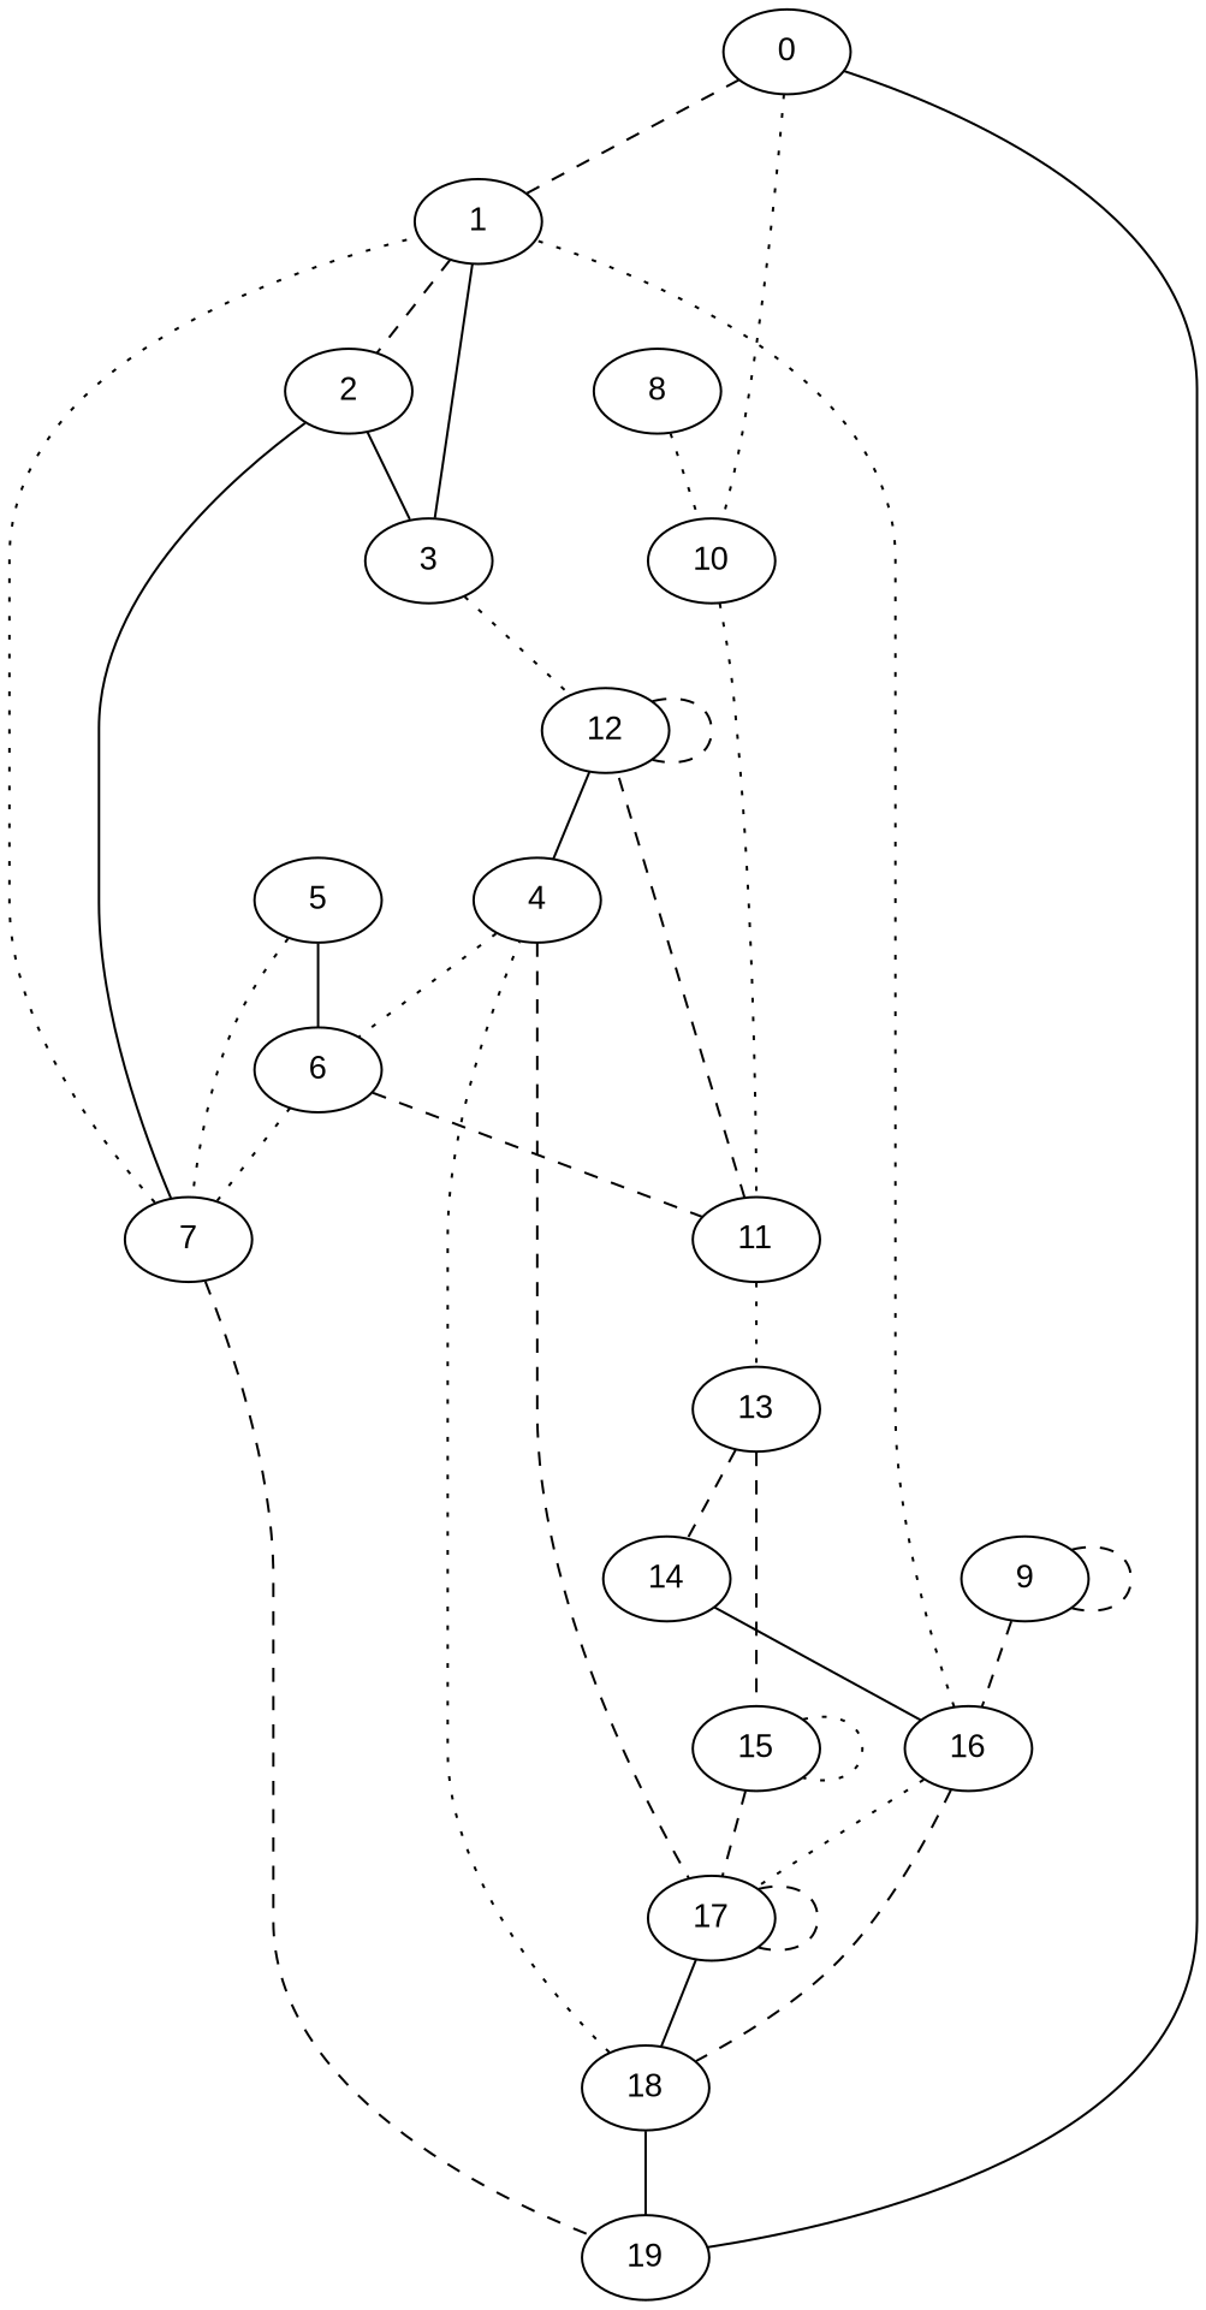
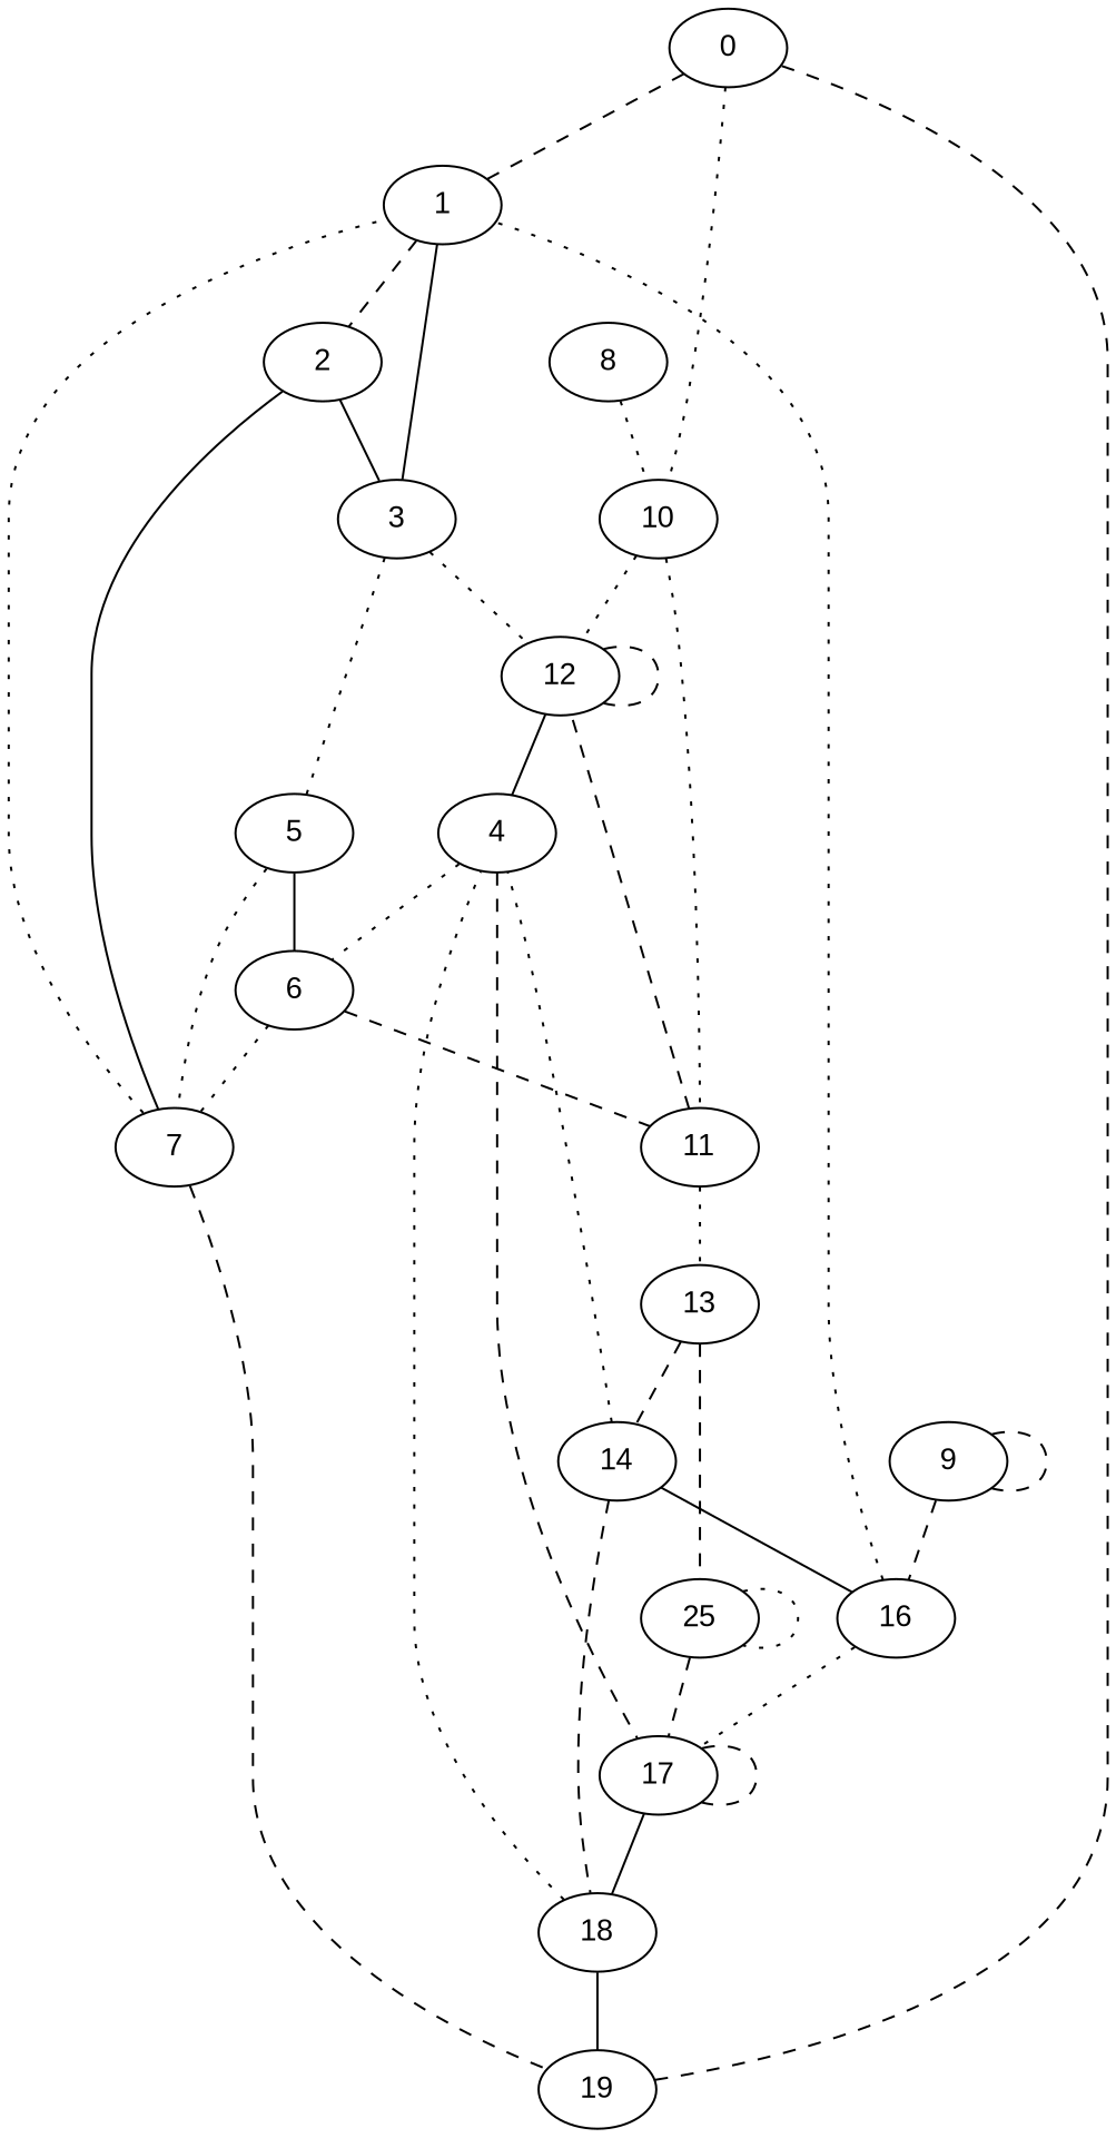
  graph {
    fontname="Liberation Sans"
    node [fontname="Liberation Sans"]
    edge [fontname="Liberation Sans" style=dotted]
    0
    1
    10
    2
    3
    12
    11
    7
    5
    4
    13
    19
    6
    17
    18
    14
-   15
+   15 [label=25]
    8
    9
    16
    0 -- 1 [style=dashed]
    0 -- 10
    1 -- 2 [style=dashed]
    1 -- 3 [style=solid]
+   10 -- 12
    10 -- 11
    2 -- 3 [style=solid]
    2 -- 7 [style=solid]
    3 -- 12
+   3 -- 5
    12 -- 12 [style=dashed]
    12 -- 4 [style=solid]
    11 -- 12 [style=dashed]
    11 -- 13
    7 -- 1
    7 -- 19 [style=dashed]
    5 -- 7
    5 -- 6 [style=solid]
    4 -- 6
    4 -- 17 [style=dashed]
    13 -- 14 [style=dashed]
    13 -- 15 [style=dashed]
-   19 -- 0 [style=solid]
+   19 -- 0 [style=dashed]
    6 -- 11 [style=dashed]
    6 -- 7
    17 -- 17 [style=dashed]
    17 -- 18 [style=solid]
    18 -- 4
    18 -- 19 [style=solid]
+   14 -- 4
    14 -- 16 [style=solid]
    15 -- 17 [style=dashed]
    15 -- 15
    8 -- 10
    9 -- 9 [style=dashed]
    9 -- 16 [style=dashed]
    16 -- 1
    16 -- 17
-   16 -- 18 [style=dashed]
+   14 -- 18 [style=dashed]
  }
